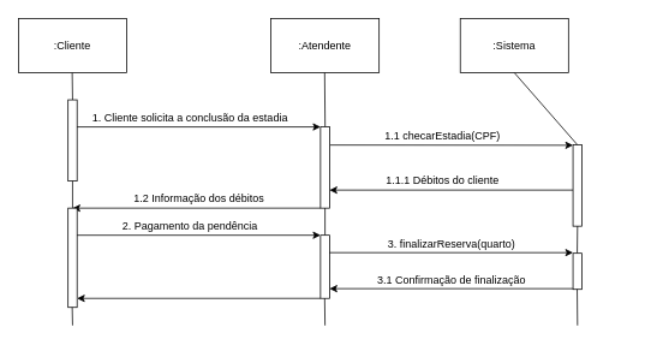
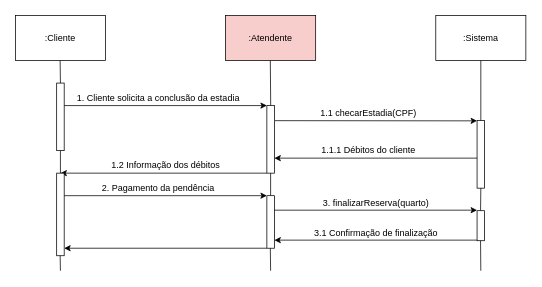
  <mxCell id="0" />
  <mxCell id="1" parent="0" />
- <mxCell id="2" value=":Atendente" style="rounded=0;whiteSpace=wrap;html=1;" parent="1" vertex="1"><mxGeometry x="300" y="20" width="120" height="60" as="geometry" /></mxCell>
- <mxCell id="3" value=":Sistema" style="rounded=0;whiteSpace=wrap;html=1;" parent="1" vertex="1"><mxGeometry x="510" y="20" width="120" height="60" as="geometry" /></mxCell>
+ <mxCell id="2" value=":Atendente" style="rounded=0;whiteSpace=wrap;html=1;fillColor=#f8cecc;" parent="1" vertex="1"><mxGeometry x="300" y="20" width="120" height="60" as="geometry" /></mxCell>
+ <mxCell id="3" value=":Sistema" style="rounded=0;whiteSpace=wrap;html=1;" parent="1" vertex="1"><mxGeometry x="580" y="20" width="120" height="60" as="geometry" /></mxCell>
  <mxCell id="4" value=":Cliente" style="rounded=0;whiteSpace=wrap;html=1;" parent="1" vertex="1"><mxGeometry x="20" y="20" width="120" height="60" as="geometry" /></mxCell>
  <mxCell id="5" value="" style="endArrow=none;html=1;rounded=0;entryX=0.5;entryY=1;entryDx=0;entryDy=0;" parent="1" target="3" edge="1"><mxGeometry width="50" height="50" relative="1" as="geometry"><mxPoint x="640" y="160" as="sourcePoint" /><mxPoint x="639.6" y="90" as="targetPoint" /></mxGeometry></mxCell>
  <mxCell id="6" value="" style="endArrow=none;html=1;rounded=0;" parent="1" edge="1"><mxGeometry width="50" height="50" relative="1" as="geometry"><mxPoint x="360.1" y="140" as="sourcePoint" /><mxPoint x="359.6" y="80" as="targetPoint" /></mxGeometry></mxCell>
  <mxCell id="7" value="" style="endArrow=none;html=1;rounded=0;" parent="1" edge="1"><mxGeometry width="50" height="50" relative="1" as="geometry"><mxPoint x="80" y="110" as="sourcePoint" /><mxPoint x="79.6" y="80" as="targetPoint" /></mxGeometry></mxCell>
  <mxCell id="8" value="" style="rounded=0;whiteSpace=wrap;html=1;" parent="1" vertex="1"><mxGeometry x="75" y="110" width="10" height="90" as="geometry" /></mxCell>
  <mxCell id="9" value="" style="endArrow=classic;html=1;rounded=0;" parent="1" edge="1"><mxGeometry width="50" height="50" relative="1" as="geometry"><mxPoint x="85" y="140" as="sourcePoint" /><mxPoint x="355" y="140" as="targetPoint" /></mxGeometry></mxCell>
  <mxCell id="10" value="" style="rounded=0;whiteSpace=wrap;html=1;" parent="1" vertex="1"><mxGeometry x="355" y="140" width="10" height="90" as="geometry" /></mxCell>
  <mxCell id="11" value="1. Cliente solicita a conclusão da estadia" style="text;html=1;align=center;verticalAlign=middle;resizable=0;points=[];autosize=1;strokeColor=none;fillColor=none;" parent="1" vertex="1"><mxGeometry x="95" y="120" width="230" height="20" as="geometry" /></mxCell>
  <mxCell id="12" value="" style="endArrow=classic;html=1;rounded=0;exitX=1.089;exitY=0.223;exitDx=0;exitDy=0;exitPerimeter=0;" parent="1" source="10" edge="1"><mxGeometry width="50" height="50" relative="1" as="geometry"><mxPoint x="375" y="160" as="sourcePoint" /><mxPoint x="635" y="160.33" as="targetPoint" /></mxGeometry></mxCell>
  <mxCell id="13" value="" style="rounded=0;whiteSpace=wrap;html=1;" parent="1" vertex="1"><mxGeometry x="635" y="160" width="10" height="90" as="geometry" /></mxCell>
  <mxCell id="14" value="1.1 checarEstadia(CPF)" style="text;html=1;align=center;verticalAlign=middle;resizable=0;points=[];autosize=1;strokeColor=none;fillColor=none;" parent="1" vertex="1"><mxGeometry x="420" y="140" width="140" height="20" as="geometry" /></mxCell>
  <mxCell id="15" value="" style="endArrow=classic;html=1;rounded=0;" parent="1" edge="1"><mxGeometry width="50" height="50" relative="1" as="geometry"><mxPoint x="635" y="210" as="sourcePoint" /><mxPoint x="365" y="210" as="targetPoint" /></mxGeometry></mxCell>
  <mxCell id="16" value="1.1.1 Débitos do cliente" style="text;html=1;align=center;verticalAlign=middle;resizable=0;points=[];autosize=1;strokeColor=none;fillColor=none;" parent="1" vertex="1"><mxGeometry x="420" y="190" width="140" height="20" as="geometry" /></mxCell>
  <mxCell id="17" value="" style="endArrow=none;html=1;rounded=0;" parent="1" edge="1"><mxGeometry width="50" height="50" relative="1" as="geometry"><mxPoint x="80" y="230" as="sourcePoint" /><mxPoint x="80" y="200" as="targetPoint" /></mxGeometry></mxCell>
  <mxCell id="18" value="" style="endArrow=classic;html=1;rounded=0;" parent="1" edge="1"><mxGeometry width="50" height="50" relative="1" as="geometry"><mxPoint x="355" y="230" as="sourcePoint" /><mxPoint x="80" y="230" as="targetPoint" /></mxGeometry></mxCell>
  <mxCell id="19" value="" style="rounded=0;whiteSpace=wrap;html=1;" parent="1" vertex="1"><mxGeometry x="75" y="230" width="10" height="110" as="geometry" /></mxCell>
  <mxCell id="20" value="1.2 Informação dos débitos" style="text;html=1;align=center;verticalAlign=middle;resizable=0;points=[];autosize=1;strokeColor=none;fillColor=none;" parent="1" vertex="1"><mxGeometry x="140" y="210" width="160" height="20" as="geometry" /></mxCell>
  <mxCell id="21" value="" style="endArrow=classic;html=1;rounded=0;" parent="1" edge="1"><mxGeometry width="50" height="50" relative="1" as="geometry"><mxPoint x="85" y="260" as="sourcePoint" /><mxPoint x="355" y="260" as="targetPoint" /></mxGeometry></mxCell>
  <mxCell id="22" value="2. Pagamento da pendência" style="text;html=1;align=center;verticalAlign=middle;resizable=0;points=[];autosize=1;strokeColor=none;fillColor=none;" parent="1" vertex="1"><mxGeometry x="125" y="240" width="170" height="20" as="geometry" /></mxCell>
  <mxCell id="23" value="" style="endArrow=none;html=1;rounded=0;" parent="1" edge="1"><mxGeometry width="50" height="50" relative="1" as="geometry"><mxPoint x="360" y="260" as="sourcePoint" /><mxPoint x="360" y="230" as="targetPoint" /></mxGeometry></mxCell>
  <mxCell id="24" value="" style="rounded=0;whiteSpace=wrap;html=1;" parent="1" vertex="1"><mxGeometry x="355" y="260" width="10" height="70" as="geometry" /></mxCell>
  <mxCell id="25" value="" style="endArrow=classic;html=1;rounded=0;" parent="1" edge="1"><mxGeometry width="50" height="50" relative="1" as="geometry"><mxPoint x="365" y="279.33" as="sourcePoint" /><mxPoint x="635" y="279.33" as="targetPoint" /></mxGeometry></mxCell>
  <mxCell id="26" value="3. finalizarReserva(quarto)" style="text;html=1;align=center;verticalAlign=middle;resizable=0;points=[];autosize=1;strokeColor=none;fillColor=none;" parent="1" vertex="1"><mxGeometry x="420" y="260" width="160" height="20" as="geometry" /></mxCell>
  <mxCell id="27" value="" style="endArrow=none;html=1;rounded=0;entryX=0.5;entryY=1;entryDx=0;entryDy=0;" parent="1" target="13" edge="1"><mxGeometry width="50" height="50" relative="1" as="geometry"><mxPoint x="639.67" y="280" as="sourcePoint" /><mxPoint x="639.67" y="260" as="targetPoint" /></mxGeometry></mxCell>
  <mxCell id="28" value="" style="rounded=0;whiteSpace=wrap;html=1;" parent="1" vertex="1"><mxGeometry x="635" y="280" width="10" height="40" as="geometry" /></mxCell>
  <mxCell id="29" value="" style="endArrow=classic;html=1;rounded=0;" parent="1" edge="1"><mxGeometry width="50" height="50" relative="1" as="geometry"><mxPoint x="635" y="319.23" as="sourcePoint" /><mxPoint x="365" y="319.23" as="targetPoint" /></mxGeometry></mxCell>
  <mxCell id="30" value="3.1 Confirmação de finalização" style="text;html=1;align=center;verticalAlign=middle;resizable=0;points=[];autosize=1;strokeColor=none;fillColor=none;" parent="1" vertex="1"><mxGeometry x="410" y="300" width="180" height="20" as="geometry" /></mxCell>
  <mxCell id="31" value="" style="endArrow=classic;html=1;rounded=0;" parent="1" edge="1"><mxGeometry width="50" height="50" relative="1" as="geometry"><mxPoint x="355" y="330" as="sourcePoint" /><mxPoint x="85" y="330" as="targetPoint" /></mxGeometry></mxCell>
  <mxCell id="32" value="" style="endArrow=none;html=1;rounded=0;" parent="1" edge="1"><mxGeometry width="50" height="50" relative="1" as="geometry"><mxPoint x="640" y="360" as="sourcePoint" /><mxPoint x="639.62" y="320" as="targetPoint" /></mxGeometry></mxCell>
  <mxCell id="33" value="" style="endArrow=none;html=1;rounded=0;" parent="1" edge="1"><mxGeometry width="50" height="50" relative="1" as="geometry"><mxPoint x="360" y="360" as="sourcePoint" /><mxPoint x="359.62" y="330" as="targetPoint" /></mxGeometry></mxCell>
  <mxCell id="34" value="" style="endArrow=none;html=1;rounded=0;" parent="1" edge="1"><mxGeometry width="50" height="50" relative="1" as="geometry"><mxPoint x="80" y="360" as="sourcePoint" /><mxPoint x="79.62" y="340" as="targetPoint" /></mxGeometry></mxCell>
